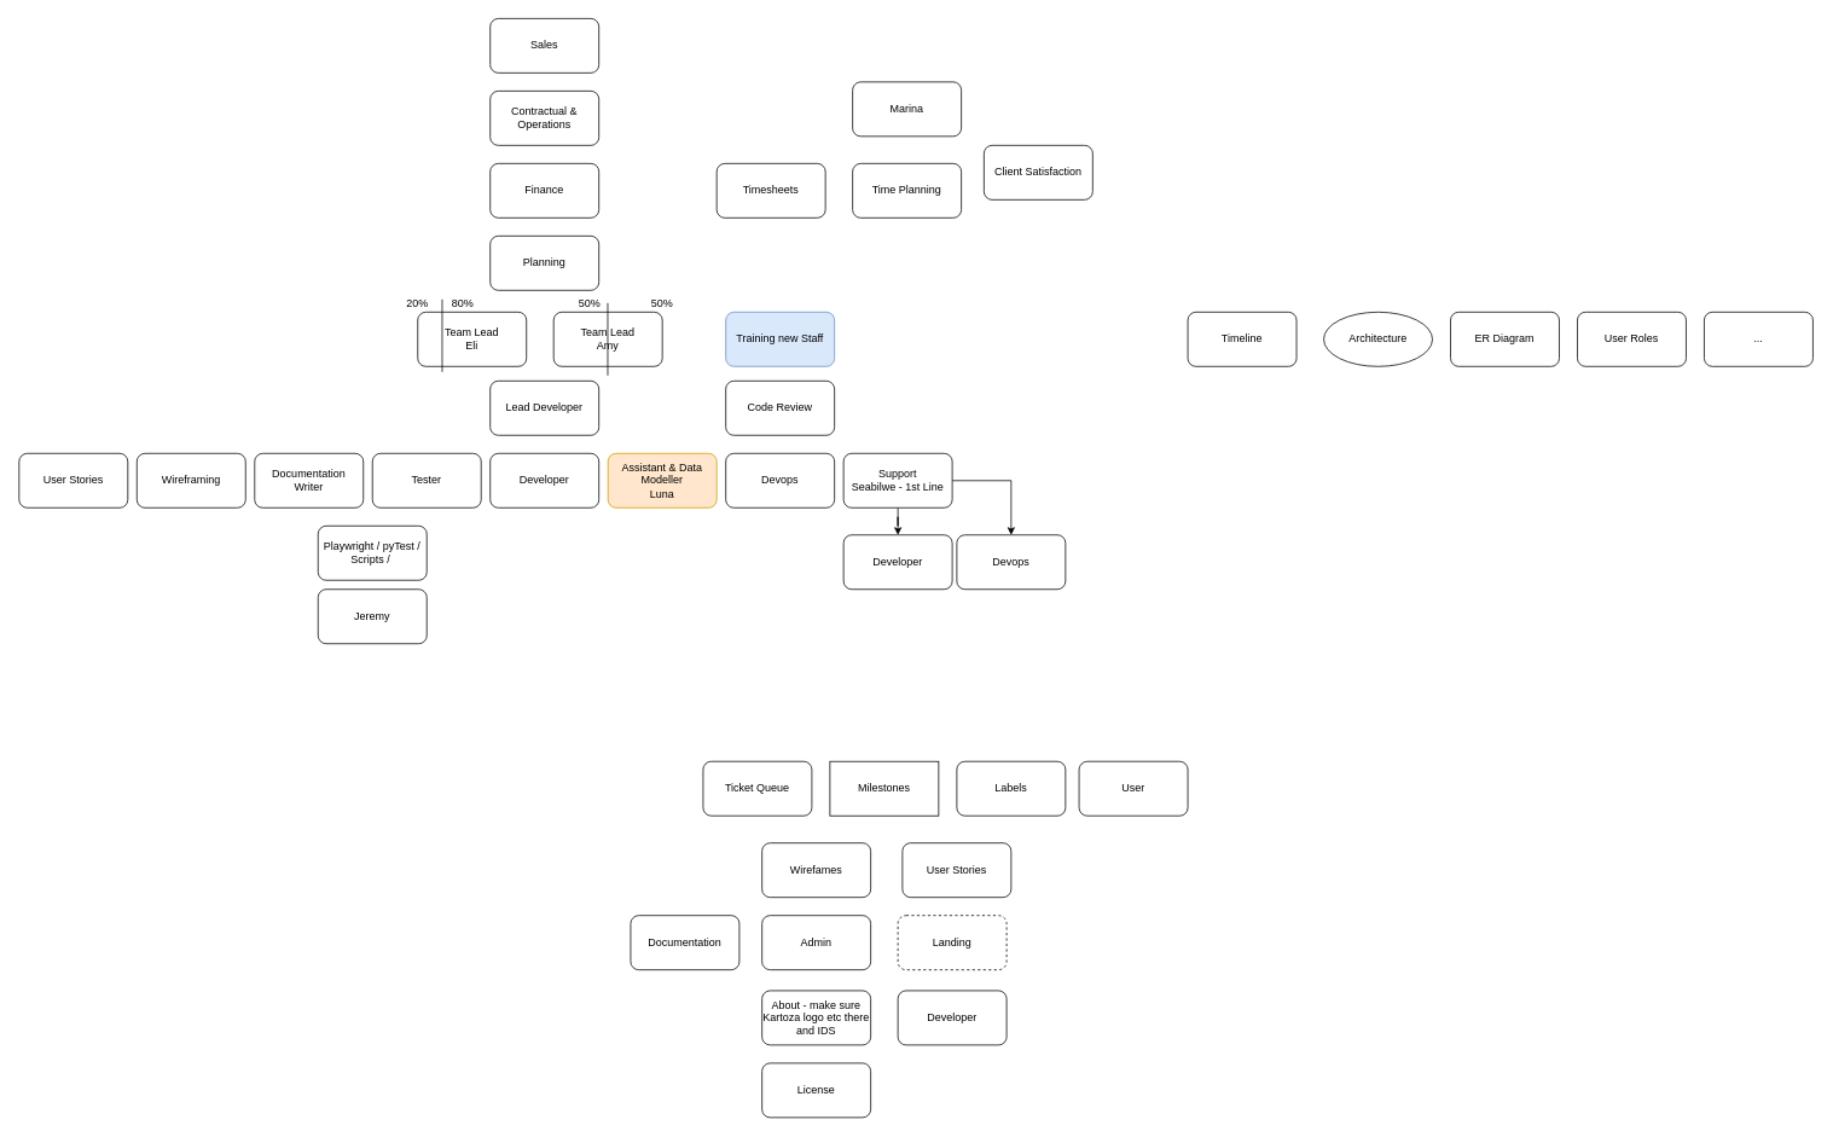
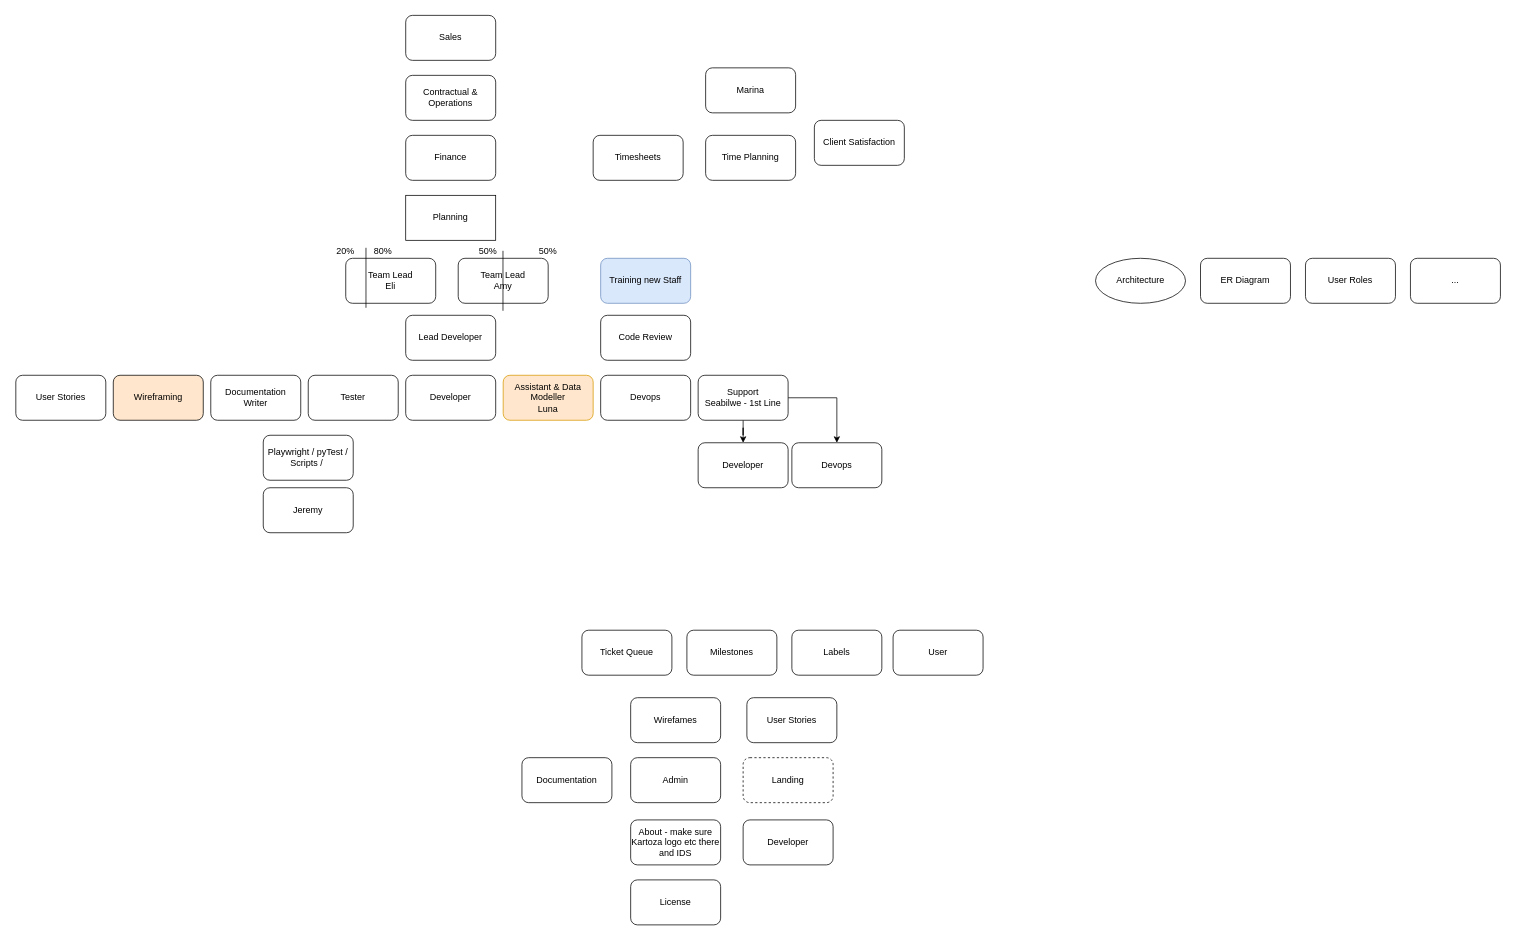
  <mxCell id="0" />
  <mxCell id="1" parent="0" />
  <mxCell id="2" value="Sales" style="rounded=1;whiteSpace=wrap;html=1;" parent="1" vertex="1"><mxGeometry x="540" y="20" width="120" height="60" as="geometry" /></mxCell>
  <mxCell id="3" value="Contractual &amp;amp; Operations" style="rounded=1;whiteSpace=wrap;html=1;" parent="1" vertex="1"><mxGeometry x="540" y="100" width="120" height="60" as="geometry" /></mxCell>
  <mxCell id="4" value="Finance" style="rounded=1;whiteSpace=wrap;html=1;" parent="1" vertex="1"><mxGeometry x="540" y="180" width="120" height="60" as="geometry" /></mxCell>
- <mxCell id="5" value="Planning" style="rounded=1;whiteSpace=wrap;html=1;" parent="1" vertex="1"><mxGeometry x="540" y="260" width="120" height="60" as="geometry" /></mxCell>
+ <mxCell id="5" value="Planning" style="whiteSpace=wrap;html=1;rounded=0;" parent="1" vertex="1"><mxGeometry x="540" y="260" width="120" height="60" as="geometry" /></mxCell>
  <mxCell id="6" value="Team Lead&lt;br&gt;Eli" style="rounded=1;whiteSpace=wrap;html=1;" parent="1" vertex="1"><mxGeometry x="460" y="344" width="120" height="60" as="geometry" /></mxCell>
  <mxCell id="7" value="Team Lead&lt;br&gt;Amy" style="rounded=1;whiteSpace=wrap;html=1;" parent="1" vertex="1"><mxGeometry x="610" y="344" width="120" height="60" as="geometry" /></mxCell>
  <mxCell id="8" value="Assistant &amp;amp; Data Modeller&lt;br&gt;Luna" style="rounded=1;whiteSpace=wrap;html=1;fillColor=#ffe6cc;strokeColor=#d79b00;" parent="1" vertex="1"><mxGeometry x="670" y="500" width="120" height="60" as="geometry" /></mxCell>
  <mxCell id="9" value="Architecture" style="ellipse;whiteSpace=wrap;html=1;" parent="1" vertex="1"><mxGeometry x="1460" y="344" width="120" height="60" as="geometry" /></mxCell>
- <mxCell id="10" value="Timeline" style="rounded=1;whiteSpace=wrap;html=1;" parent="1" vertex="1"><mxGeometry x="1310" y="344" width="120" height="60" as="geometry" /></mxCell>
  <mxCell id="11" value="User Roles" style="rounded=1;whiteSpace=wrap;html=1;" parent="1" vertex="1"><mxGeometry x="1740" y="344" width="120" height="60" as="geometry" /></mxCell>
  <mxCell id="12" value="ER Diagram" style="rounded=1;whiteSpace=wrap;html=1;" parent="1" vertex="1"><mxGeometry x="1600" y="344" width="120" height="60" as="geometry" /></mxCell>
  <mxCell id="13" value="Training new Staff" style="rounded=1;whiteSpace=wrap;html=1;fillColor=#dae8fc;strokeColor=#6c8ebf;" parent="1" vertex="1"><mxGeometry x="800" y="344" width="120" height="60" as="geometry" /></mxCell>
  <mxCell id="14" value="..." style="rounded=1;whiteSpace=wrap;html=1;" parent="1" vertex="1"><mxGeometry x="1880" y="344" width="120" height="60" as="geometry" /></mxCell>
  <mxCell id="15" value="Lead Developer" style="rounded=1;whiteSpace=wrap;html=1;" parent="1" vertex="1"><mxGeometry x="540" y="420" width="120" height="60" as="geometry" /></mxCell>
  <mxCell id="16" value="Ticket Queue" style="rounded=1;whiteSpace=wrap;html=1;" parent="1" vertex="1"><mxGeometry x="775" y="840" width="120" height="60" as="geometry" /></mxCell>
- <mxCell id="17" value="Milestones" style="whiteSpace=wrap;html=1;rounded=0;" parent="1" vertex="1"><mxGeometry x="915" y="840" width="120" height="60" as="geometry" /></mxCell>
+ <mxCell id="17" value="Milestones" style="rounded=1;whiteSpace=wrap;html=1;" parent="1" vertex="1"><mxGeometry x="915" y="840" width="120" height="60" as="geometry" /></mxCell>
  <mxCell id="18" value="Labels" style="rounded=1;whiteSpace=wrap;html=1;" parent="1" vertex="1"><mxGeometry x="1055" y="840" width="120" height="60" as="geometry" /></mxCell>
  <mxCell id="19" value="Wirefames" style="rounded=1;whiteSpace=wrap;html=1;" parent="1" vertex="1"><mxGeometry x="840" y="930" width="120" height="60" as="geometry" /></mxCell>
  <mxCell id="20" value="User Stories" style="rounded=1;whiteSpace=wrap;html=1;" parent="1" vertex="1"><mxGeometry x="995" y="930" width="120" height="60" as="geometry" /></mxCell>
  <mxCell id="21" value="Documentation" style="rounded=1;whiteSpace=wrap;html=1;" parent="1" vertex="1"><mxGeometry x="695" y="1010" width="120" height="60" as="geometry" /></mxCell>
  <mxCell id="22" value="User" style="rounded=1;whiteSpace=wrap;html=1;" parent="1" vertex="1"><mxGeometry x="1190" y="840" width="120" height="60" as="geometry" /></mxCell>
  <mxCell id="23" value="Admin" style="rounded=1;whiteSpace=wrap;html=1;" parent="1" vertex="1"><mxGeometry x="840" y="1010" width="120" height="60" as="geometry" /></mxCell>
  <mxCell id="24" value="Developer" style="rounded=1;whiteSpace=wrap;html=1;" parent="1" vertex="1"><mxGeometry x="990" y="1093" width="120" height="60" as="geometry" /></mxCell>
  <mxCell id="25" value="Devops" style="rounded=1;whiteSpace=wrap;html=1;" parent="1" vertex="1"><mxGeometry x="800" y="500" width="120" height="60" as="geometry" /></mxCell>
  <mxCell id="26" value="About - make sure Kartoza logo etc there and IDS" style="rounded=1;whiteSpace=wrap;html=1;" parent="1" vertex="1"><mxGeometry x="840" y="1093" width="120" height="60" as="geometry" /></mxCell>
  <mxCell id="27" value="Landing" style="rounded=1;whiteSpace=wrap;html=1;dashed=1;" parent="1" vertex="1"><mxGeometry x="990" y="1010" width="120" height="60" as="geometry" /></mxCell>
  <mxCell id="28" value="License" style="rounded=1;whiteSpace=wrap;html=1;" parent="1" vertex="1"><mxGeometry x="840" y="1173" width="120" height="60" as="geometry" /></mxCell>
  <mxCell id="29" value="Timesheets" style="rounded=1;whiteSpace=wrap;html=1;" parent="1" vertex="1"><mxGeometry x="790" y="180" width="120" height="60" as="geometry" /></mxCell>
  <mxCell id="30" value="Time Planning" style="rounded=1;whiteSpace=wrap;html=1;" parent="1" vertex="1"><mxGeometry x="940" y="180" width="120" height="60" as="geometry" /></mxCell>
  <mxCell id="31" value="Client Satisfaction" style="rounded=1;whiteSpace=wrap;html=1;" parent="1" vertex="1"><mxGeometry x="1085" y="160" width="120" height="60" as="geometry" /></mxCell>
  <mxCell id="32" value="Marina" style="rounded=1;whiteSpace=wrap;html=1;" parent="1" vertex="1"><mxGeometry x="940" y="90" width="120" height="60" as="geometry" /></mxCell>
  <mxCell id="33" value="Documentation&lt;br&gt;Writer" style="rounded=1;whiteSpace=wrap;html=1;" parent="1" vertex="1"><mxGeometry x="280" y="500" width="120" height="60" as="geometry" /></mxCell>
  <mxCell id="34" value="Tester" style="rounded=1;whiteSpace=wrap;html=1;" parent="1" vertex="1"><mxGeometry x="410" y="500" width="120" height="60" as="geometry" /></mxCell>
  <mxCell id="35" value="Jeremy" style="rounded=1;whiteSpace=wrap;html=1;" parent="1" vertex="1"><mxGeometry x="350" y="650" width="120" height="60" as="geometry" /></mxCell>
  <mxCell id="36" value="Playwright / pyTest / Scripts /&amp;nbsp;" style="rounded=1;whiteSpace=wrap;html=1;" parent="1" vertex="1"><mxGeometry x="350" y="580" width="120" height="60" as="geometry" /></mxCell>
  <mxCell id="37" value="Developer" style="rounded=1;whiteSpace=wrap;html=1;" parent="1" vertex="1"><mxGeometry x="540" y="500" width="120" height="60" as="geometry" /></mxCell>
  <mxCell id="38" value="Code Review" style="rounded=1;whiteSpace=wrap;html=1;" vertex="1" parent="1"><mxGeometry x="800" y="420" width="120" height="60" as="geometry" /></mxCell>
  <mxCell id="39" value="" style="endArrow=none;html=1;rounded=0;" edge="1" parent="1"><mxGeometry width="50" height="50" relative="1" as="geometry"><mxPoint x="487" y="410" as="sourcePoint" /><mxPoint x="487" y="330" as="targetPoint" /></mxGeometry></mxCell>
  <mxCell id="40" value="80%" style="text;html=1;strokeColor=none;fillColor=none;align=center;verticalAlign=middle;whiteSpace=wrap;rounded=0;" vertex="1" parent="1"><mxGeometry x="480" y="320" width="60" height="30" as="geometry" /></mxCell>
  <mxCell id="41" value="50%" style="text;html=1;strokeColor=none;fillColor=none;align=center;verticalAlign=middle;whiteSpace=wrap;rounded=0;" vertex="1" parent="1"><mxGeometry x="620" y="320" width="60" height="30" as="geometry" /></mxCell>
  <mxCell id="42" value="20%" style="text;html=1;strokeColor=none;fillColor=none;align=center;verticalAlign=middle;whiteSpace=wrap;rounded=0;" vertex="1" parent="1"><mxGeometry x="430" y="320" width="60" height="30" as="geometry" /></mxCell>
  <mxCell id="43" value="50%" style="text;html=1;strokeColor=none;fillColor=none;align=center;verticalAlign=middle;whiteSpace=wrap;rounded=0;" vertex="1" parent="1"><mxGeometry x="700" y="320" width="60" height="30" as="geometry" /></mxCell>
  <mxCell id="44" value="" style="endArrow=none;html=1;rounded=0;" edge="1" parent="1"><mxGeometry width="50" height="50" relative="1" as="geometry"><mxPoint x="669.71" y="414" as="sourcePoint" /><mxPoint x="669.71" y="334" as="targetPoint" /></mxGeometry></mxCell>
  <mxCell id="45" value="User Stories" style="rounded=1;whiteSpace=wrap;html=1;" vertex="1" parent="1"><mxGeometry x="20" y="500" width="120" height="60" as="geometry" /></mxCell>
- <mxCell id="46" value="Wireframing" style="rounded=1;whiteSpace=wrap;html=1;" vertex="1" parent="1"><mxGeometry x="150" y="500" width="120" height="60" as="geometry" /></mxCell>
+ <mxCell id="46" value="Wireframing" style="rounded=1;whiteSpace=wrap;html=1;fillColor=#ffe6cc;" vertex="1" parent="1"><mxGeometry x="150" y="500" width="120" height="60" as="geometry" /></mxCell>
  <mxCell id="47" style="edgeStyle=orthogonalEdgeStyle;rounded=0;orthogonalLoop=1;jettySize=auto;html=1;entryX=0.5;entryY=0;entryDx=0;entryDy=0;" edge="1" parent="1" source="49" target="50"><mxGeometry relative="1" as="geometry" /></mxCell>
  <mxCell id="48" style="edgeStyle=orthogonalEdgeStyle;rounded=0;orthogonalLoop=1;jettySize=auto;html=1;" edge="1" parent="1" source="49" target="51"><mxGeometry relative="1" as="geometry" /></mxCell>
  <mxCell id="49" value="Support&lt;br&gt;Seabilwe - 1st Line" style="rounded=1;whiteSpace=wrap;html=1;" vertex="1" parent="1"><mxGeometry x="930" y="500" width="120" height="60" as="geometry" /></mxCell>
  <mxCell id="50" value="Developer" style="rounded=1;whiteSpace=wrap;html=1;" vertex="1" parent="1"><mxGeometry x="930" y="590" width="120" height="60" as="geometry" /></mxCell>
  <mxCell id="51" value="Devops" style="rounded=1;whiteSpace=wrap;html=1;" vertex="1" parent="1"><mxGeometry x="1055" y="590" width="120" height="60" as="geometry" /></mxCell>
